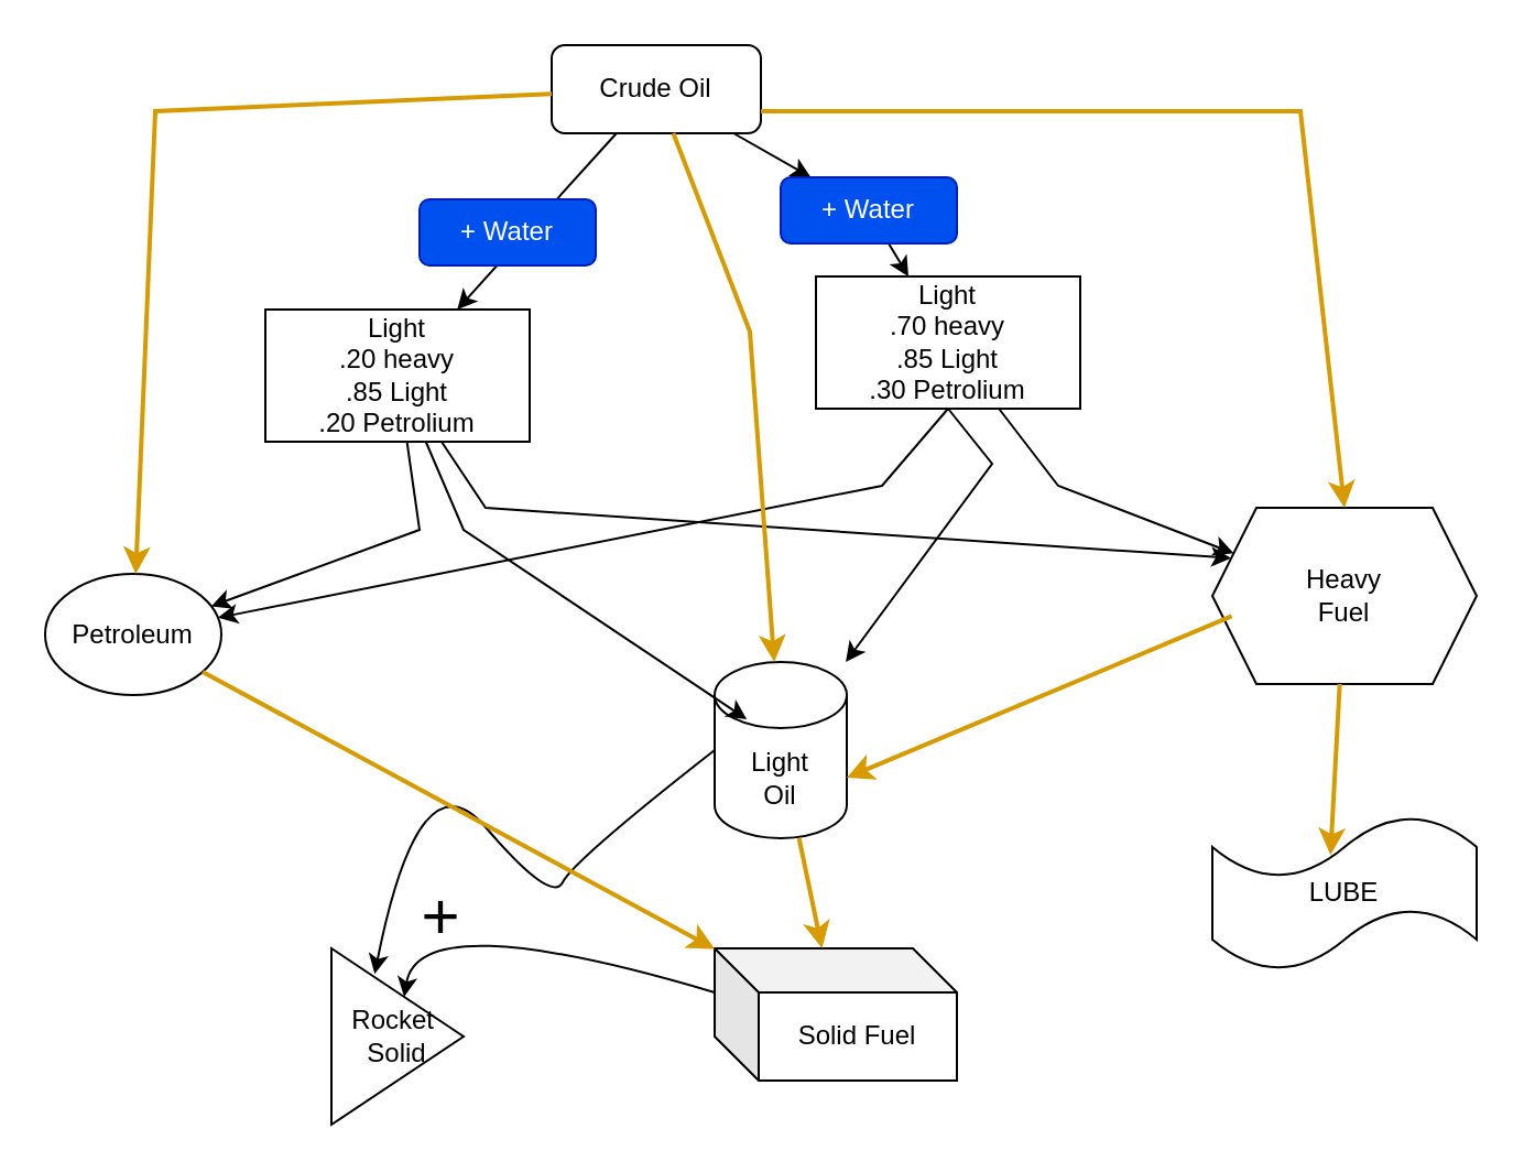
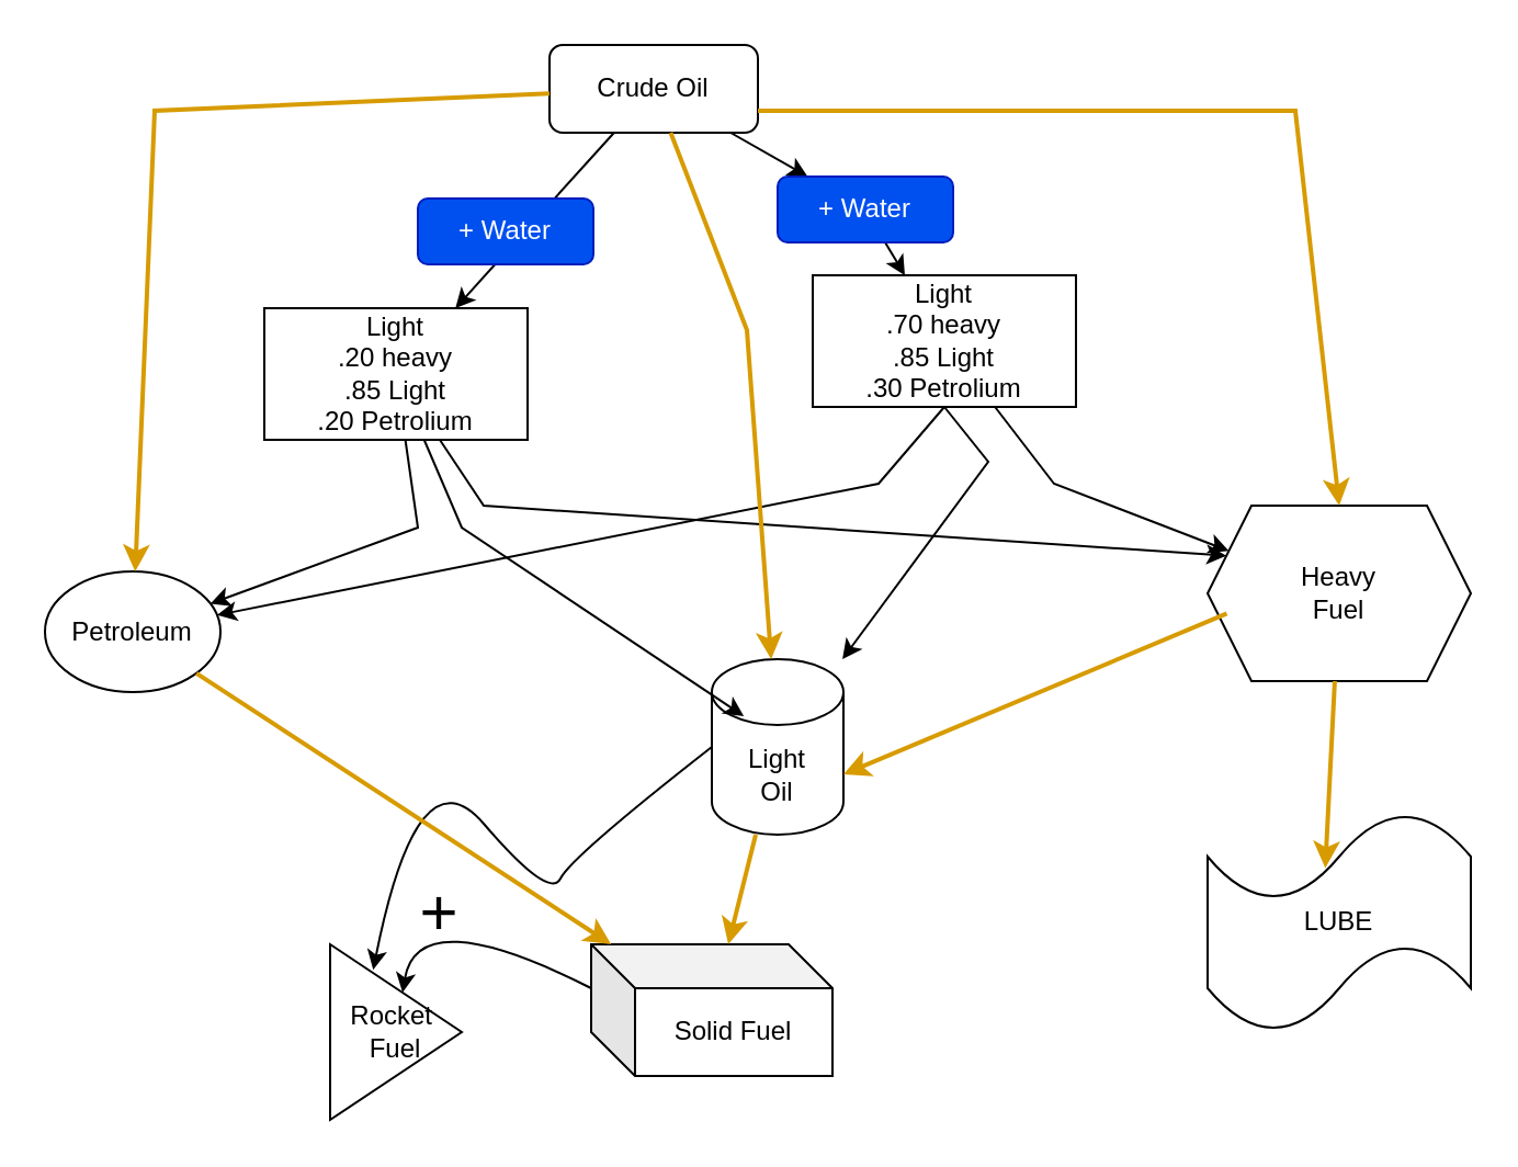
  <mxCell id="0" />
  <mxCell id="1" parent="0" />
  <mxCell id="2" value="Crude Oil" style="rounded=1;whiteSpace=wrap;html=1;fontSize=12;glass=0;strokeWidth=1;shadow=0;" parent="1" vertex="1"><mxGeometry x="250" y="20" width="95" height="40" as="geometry" /></mxCell>
  <mxCell id="3" value="Petroleum" style="ellipse;whiteSpace=wrap;html=1;aspect=fixed;" vertex="1" parent="1"><mxGeometry x="20" y="260" width="80" height="55" as="geometry" /></mxCell>
  <mxCell id="4" value="Light&lt;div&gt;Oil&lt;/div&gt;" style="shape=cylinder3;whiteSpace=wrap;html=1;boundedLbl=1;backgroundOutline=1;size=15;" vertex="1" parent="1"><mxGeometry x="324" y="300" width="60" height="80" as="geometry" /></mxCell>
  <mxCell id="5" value="Heavy&lt;div&gt;Fuel&lt;/div&gt;" style="shape=hexagon;perimeter=hexagonPerimeter2;whiteSpace=wrap;html=1;fixedSize=1;" vertex="1" parent="1"><mxGeometry x="550" y="230" width="120" height="80" as="geometry" /></mxCell>
  <mxCell id="6" value="" style="endArrow=none;startArrow=classic;html=1;rounded=0;exitX=0.5;exitY=0;exitDx=0;exitDy=0;entryX=1;entryY=0.75;entryDx=0;entryDy=0;strokeWidth=2;fillColor=#ffe6cc;strokeColor=#d79b00;endFill=0;" edge="1" parent="1" source="5" target="2"><mxGeometry width="50" height="50" relative="1" as="geometry"><mxPoint x="510" y="210" as="sourcePoint" /><mxPoint x="560" y="160" as="targetPoint" /><Array as="points"><mxPoint x="590" y="50" /></Array></mxGeometry></mxCell>
  <mxCell id="7" value="" style="endArrow=classic;html=1;rounded=0;entryX=1;entryY=0;entryDx=0;entryDy=52.5;entryPerimeter=0;exitX=0.073;exitY=0.615;exitDx=0;exitDy=0;exitPerimeter=0;strokeWidth=2;fillColor=#ffe6cc;strokeColor=#d79b00;" edge="1" parent="1" source="5" target="4"><mxGeometry width="50" height="50" relative="1" as="geometry"><mxPoint x="520" y="270" as="sourcePoint" /><mxPoint x="380" y="260" as="targetPoint" /></mxGeometry></mxCell>
- <mxCell id="8" value="Solid Fuel" style="shape=cube;whiteSpace=wrap;html=1;boundedLbl=1;backgroundOutline=1;darkOpacity=0.05;darkOpacity2=0.1;" vertex="1" parent="1"><mxGeometry x="324" y="430" width="110" height="60" as="geometry" /></mxCell>
+ <mxCell id="8" value="Solid Fuel" style="shape=cube;whiteSpace=wrap;html=1;boundedLbl=1;backgroundOutline=1;darkOpacity=0.05;darkOpacity2=0.1;" vertex="1" parent="1"><mxGeometry x="269" y="430" width="110" height="60" as="geometry" /></mxCell>
  <mxCell id="9" value="" style="endArrow=classic;html=1;rounded=0;fillColor=#ffe6cc;strokeColor=#d79b00;strokeWidth=2;" edge="1" parent="1" source="4" target="8"><mxGeometry width="50" height="50" relative="1" as="geometry"><mxPoint x="270" y="380" as="sourcePoint" /><mxPoint x="320" y="330" as="targetPoint" /></mxGeometry></mxCell>
- <mxCell id="10" value="LUBE" style="shape=tape;whiteSpace=wrap;html=1;" vertex="1" parent="1"><mxGeometry x="550" y="370" width="120" height="70" as="geometry" /></mxCell>
+ <mxCell id="10" value="LUBE" style="shape=tape;whiteSpace=wrap;html=1;" vertex="1" parent="1"><mxGeometry x="550" y="370" width="120" height="100" as="geometry" /></mxCell>
  <mxCell id="11" value="" style="endArrow=classic;html=1;rounded=0;entryX=0.447;entryY=0.252;entryDx=0;entryDy=0;entryPerimeter=0;fillColor=#ffe6cc;strokeColor=#d79b00;strokeWidth=2;" edge="1" parent="1" source="5" target="10"><mxGeometry width="50" height="50" relative="1" as="geometry"><mxPoint x="570" y="370" as="sourcePoint" /><mxPoint x="620" y="320" as="targetPoint" /></mxGeometry></mxCell>
- <mxCell id="12" value="Rocket&amp;nbsp;&lt;div&gt;Solid&lt;/div&gt;" style="triangle;whiteSpace=wrap;html=1;" vertex="1" parent="1"><mxGeometry x="150" y="430" width="60" height="80" as="geometry" /></mxCell>
+ <mxCell id="12" value="Rocket&amp;nbsp;&lt;div&gt;Fuel&lt;/div&gt;" style="triangle;whiteSpace=wrap;html=1;" vertex="1" parent="1"><mxGeometry x="150" y="430" width="60" height="80" as="geometry" /></mxCell>
  <mxCell id="13" value="" style="curved=1;endArrow=classic;html=1;rounded=0;exitX=0;exitY=0;exitDx=0;exitDy=20;exitPerimeter=0;" edge="1" parent="1" source="8" target="12"><mxGeometry width="50" height="50" relative="1" as="geometry"><mxPoint x="190" y="460" as="sourcePoint" /><mxPoint x="240" y="410" as="targetPoint" /><Array as="points"><mxPoint x="190" y="410" /></Array></mxGeometry></mxCell>
  <mxCell id="14" value="" style="curved=1;endArrow=classic;html=1;rounded=0;exitX=0;exitY=0.5;exitDx=0;exitDy=0;exitPerimeter=0;entryX=0.327;entryY=0.145;entryDx=0;entryDy=0;entryPerimeter=0;" edge="1" parent="1" source="4" target="12"><mxGeometry width="50" height="50" relative="1" as="geometry"><mxPoint x="190" y="390" as="sourcePoint" /><mxPoint x="240" y="340" as="targetPoint" /><Array as="points"><mxPoint x="260" y="390" /><mxPoint x="250" y="410" /><mxPoint x="190" y="340" /></Array></mxGeometry></mxCell>
  <mxCell id="15" value="" style="endArrow=classic;html=1;rounded=0;" edge="1" parent="1" source="2" target="16"><mxGeometry width="50" height="50" relative="1" as="geometry"><mxPoint x="160" y="40" as="sourcePoint" /><mxPoint x="140" y="110" as="targetPoint" /></mxGeometry></mxCell>
  <mxCell id="16" value="Light&lt;div&gt;.20 heavy&lt;/div&gt;&lt;div&gt;.85 Light&lt;/div&gt;&lt;div&gt;.20 Petrolium&lt;/div&gt;" style="rounded=0;whiteSpace=wrap;html=1;" vertex="1" parent="1"><mxGeometry x="120" y="140" width="120" height="60" as="geometry" /></mxCell>
  <mxCell id="17" value="" style="endArrow=none;startArrow=classic;html=1;rounded=0;labelBorderColor=none;textShadow=0;strokeWidth=2;fillColor=#ffe6cc;strokeColor=#d79b00;endFill=0;" edge="1" parent="1" source="3" target="2"><mxGeometry width="50" height="50" relative="1" as="geometry"><mxPoint x="60" y="40" as="sourcePoint" /><mxPoint x="-140" y="-160" as="targetPoint" /><Array as="points"><mxPoint x="70" y="50" /></Array></mxGeometry></mxCell>
  <mxCell id="18" value="" style="endArrow=classic;html=1;rounded=0;" edge="1" parent="1" source="31" target="19"><mxGeometry width="50" height="50" relative="1" as="geometry"><mxPoint x="290" y="160" as="sourcePoint" /><mxPoint x="382.727" y="120" as="targetPoint" /></mxGeometry></mxCell>
  <mxCell id="19" value="Light&lt;div&gt;.70 heavy&lt;/div&gt;&lt;div&gt;.85 Light&lt;/div&gt;&lt;div&gt;.3&lt;span style=&quot;background-color: initial;&quot;&gt;0 Petrolium&lt;/span&gt;&lt;/div&gt;" style="rounded=0;whiteSpace=wrap;html=1;" vertex="1" parent="1"><mxGeometry x="370" y="125" width="120" height="60" as="geometry" /></mxCell>
  <mxCell id="20" value="" style="endArrow=classic;html=1;rounded=0;" edge="1" parent="1" source="16" target="3"><mxGeometry width="50" height="50" relative="1" as="geometry"><mxPoint x="300" y="70" as="sourcePoint" /><mxPoint x="220" y="150" as="targetPoint" /><Array as="points"><mxPoint x="190" y="240" /></Array></mxGeometry></mxCell>
  <mxCell id="21" value="" style="endArrow=classic;html=1;rounded=0;entryX=0;entryY=0.25;entryDx=0;entryDy=0;" edge="1" parent="1" source="16" target="5"><mxGeometry width="50" height="50" relative="1" as="geometry"><mxPoint x="175" y="210" as="sourcePoint" /><mxPoint x="104" y="289" as="targetPoint" /><Array as="points"><mxPoint x="220" y="230" /></Array></mxGeometry></mxCell>
  <mxCell id="22" value="" style="endArrow=classic;html=1;rounded=0;entryX=0.243;entryY=0.325;entryDx=0;entryDy=0;entryPerimeter=0;" edge="1" parent="1" source="16" target="4"><mxGeometry width="50" height="50" relative="1" as="geometry"><mxPoint x="211" y="210" as="sourcePoint" /><mxPoint x="304" y="280" as="targetPoint" /><Array as="points"><mxPoint x="210" y="240" /></Array></mxGeometry></mxCell>
  <mxCell id="23" value="" style="endArrow=classic;html=1;rounded=0;" edge="1" parent="1" source="19" target="5"><mxGeometry width="50" height="50" relative="1" as="geometry"><mxPoint x="440" y="230" as="sourcePoint" /><mxPoint x="541" y="310" as="targetPoint" /><Array as="points"><mxPoint x="480" y="220" /></Array></mxGeometry></mxCell>
  <mxCell id="24" value="" style="endArrow=classic;html=1;rounded=0;exitX=0.5;exitY=1;exitDx=0;exitDy=0;" edge="1" parent="1" source="19" target="4"><mxGeometry width="50" height="50" relative="1" as="geometry"><mxPoint x="330" y="140" as="sourcePoint" /><mxPoint x="614" y="213" as="targetPoint" /><Array as="points"><mxPoint x="450" y="210" /></Array></mxGeometry></mxCell>
  <mxCell id="25" value="" style="endArrow=classic;html=1;rounded=0;exitX=0.5;exitY=1;exitDx=0;exitDy=0;" edge="1" parent="1" source="19" target="3"><mxGeometry width="50" height="50" relative="1" as="geometry"><mxPoint x="370" y="210" as="sourcePoint" /><mxPoint x="298" y="289" as="targetPoint" /><Array as="points"><mxPoint x="400" y="220" /></Array></mxGeometry></mxCell>
  <mxCell id="26" value="" style="endArrow=none;startArrow=classic;html=1;rounded=0;strokeWidth=2;fillColor=#ffe6cc;strokeColor=#d79b00;endFill=0;" edge="1" parent="1" source="4" target="2"><mxGeometry width="50" height="50" relative="1" as="geometry"><mxPoint x="300" y="120" as="sourcePoint" /><mxPoint x="60" y="-60" as="targetPoint" /><Array as="points"><mxPoint x="340" y="150" /></Array></mxGeometry></mxCell>
  <mxCell id="27" value="+" style="text;strokeColor=none;align=center;fillColor=none;html=1;verticalAlign=middle;whiteSpace=wrap;rounded=0;fontSize=30;" vertex="1" parent="1"><mxGeometry x="170" y="400" width="60" height="30" as="geometry" /></mxCell>
  <mxCell id="28" value="" style="endArrow=classic;html=1;rounded=0;fillColor=#ffe6cc;strokeColor=#d79b00;strokeWidth=2;" edge="1" parent="1" source="3" target="8"><mxGeometry width="50" height="50" relative="1" as="geometry"><mxPoint x="90" y="370" as="sourcePoint" /><mxPoint x="101" y="420" as="targetPoint" /></mxGeometry></mxCell>
  <mxCell id="29" value="+ Water" style="rounded=1;whiteSpace=wrap;html=1;fillColor=#0050ef;fontColor=#ffffff;strokeColor=#001DBC;" vertex="1" parent="1"><mxGeometry x="190" y="90" width="80" height="30" as="geometry" /></mxCell>
  <mxCell id="30" value="" style="endArrow=classic;html=1;rounded=0;" edge="1" parent="1" source="2" target="31"><mxGeometry width="50" height="50" relative="1" as="geometry"><mxPoint x="333" y="60" as="sourcePoint" /><mxPoint x="415" y="130" as="targetPoint" /></mxGeometry></mxCell>
  <mxCell id="31" value="+ Water" style="rounded=1;whiteSpace=wrap;html=1;fillColor=#0050ef;fontColor=#ffffff;strokeColor=#001DBC;" vertex="1" parent="1"><mxGeometry x="354" y="80" width="80" height="30" as="geometry" /></mxCell>
